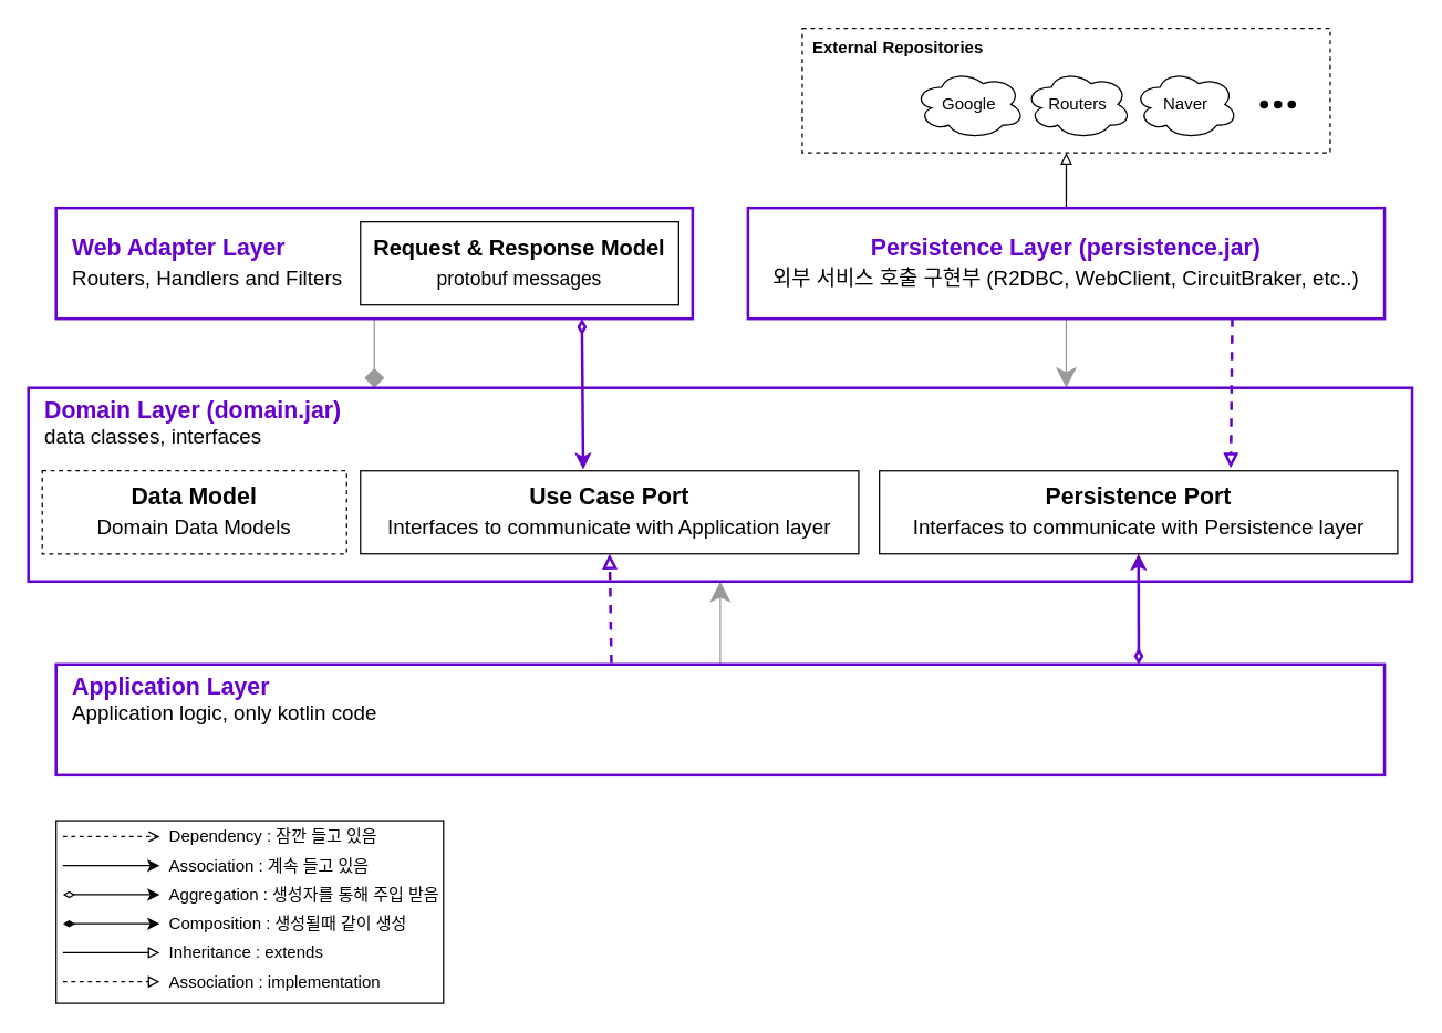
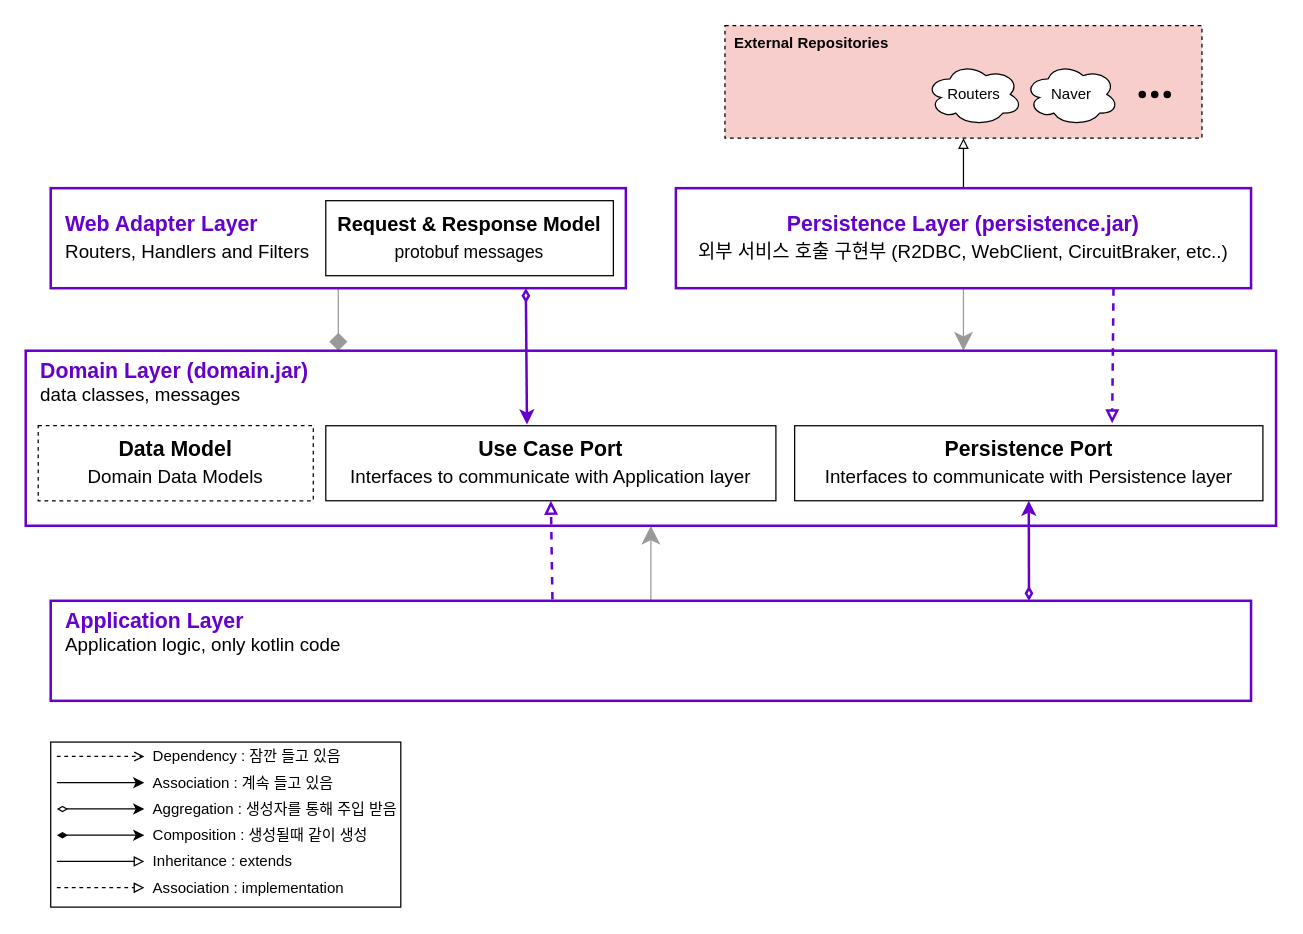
  <mxCell id="0" />
  <mxCell id="1" parent="0" />
  <mxCell id="2" style="edgeStyle=orthogonalEdgeStyle;rounded=0;orthogonalLoop=1;jettySize=auto;html=1;exitX=0.5;exitY=0;exitDx=0;exitDy=0;entryX=0.5;entryY=1;entryDx=0;entryDy=0;fontSize=15;endArrow=block;endFill=0;" edge="1" parent="1" source="4" target="18"><mxGeometry relative="1" as="geometry" /></mxCell>
  <mxCell id="3" style="edgeStyle=orthogonalEdgeStyle;rounded=0;orthogonalLoop=1;jettySize=auto;html=1;exitX=0.5;exitY=1;exitDx=0;exitDy=0;entryX=0.75;entryY=0;entryDx=0;entryDy=0;fontSize=14;fontColor=#000000;endArrow=classic;endFill=1;fillColor=#dae8fc;strokeColor=#999999;strokeWidth=1;endSize=12;" edge="1" parent="1" source="4" target="10"><mxGeometry relative="1" as="geometry" /></mxCell>
  <mxCell id="4" value="&lt;font color=&quot;#6600cc&quot;&gt;Persistence Layer (persistence.jar)&lt;/font&gt;&lt;br&gt;&lt;span style=&quot;font-size: 15px; font-weight: 400;&quot;&gt;외부 서비스 호출 구현부 (R2DBC, WebClient,&amp;nbsp;&lt;/span&gt;&lt;span style=&quot;font-size: 15px; font-weight: 400;&quot;&gt;CircuitBraker,&amp;nbsp;&lt;/span&gt;&lt;span style=&quot;font-size: 15px; font-weight: 400;&quot;&gt;etc..)&lt;/span&gt;" style="rounded=0;whiteSpace=wrap;html=1;verticalAlign=middle;align=center;fontStyle=1;spacingLeft=0;fontSize=17;strokeColor=#6600CC;strokeWidth=2;" vertex="1" parent="1"><mxGeometry x="540" y="150" width="460" height="80" as="geometry" /></mxCell>
  <mxCell id="5" style="edgeStyle=orthogonalEdgeStyle;rounded=0;orthogonalLoop=1;jettySize=auto;html=1;exitX=0.5;exitY=0;exitDx=0;exitDy=0;entryX=0.5;entryY=1;entryDx=0;entryDy=0;fontSize=15;endArrow=classic;endFill=1;fillColor=#dae8fc;strokeColor=#999999;strokeWidth=1;endSize=12;" edge="1" parent="1" source="6" target="10"><mxGeometry relative="1" as="geometry" /></mxCell>
  <mxCell id="6" value="&lt;font color=&quot;#6600cc&quot; style=&quot;font-size: 17px;&quot;&gt;Application Layer&lt;/font&gt;&lt;br&gt;&lt;span style=&quot;font-weight: normal;&quot;&gt;&lt;font style=&quot;font-size: 15px;&quot;&gt;Application logic, only kotlin code&lt;/font&gt;&lt;/span&gt;" style="rounded=0;whiteSpace=wrap;html=1;verticalAlign=top;align=left;fontStyle=1;spacingLeft=10;strokeColor=#6600CC;strokeWidth=2;" vertex="1" parent="1"><mxGeometry x="40" y="480" width="960" height="80" as="geometry" /></mxCell>
  <mxCell id="7" style="edgeStyle=orthogonalEdgeStyle;rounded=0;orthogonalLoop=1;jettySize=auto;html=1;exitX=0.5;exitY=1;exitDx=0;exitDy=0;entryX=0.25;entryY=0;entryDx=0;entryDy=0;fontSize=14;fontColor=#000000;endArrow=diamond;endFill=1;fillColor=#dae8fc;strokeColor=#999999;strokeWidth=1;endSize=12;" edge="1" parent="1" source="8" target="10"><mxGeometry relative="1" as="geometry" /></mxCell>
  <mxCell id="8" value="&lt;font color=&quot;#6600cc&quot;&gt;Web Adapter Layer&lt;/font&gt;&lt;br&gt;&lt;span style=&quot;font-size: 15px; font-weight: 400;&quot;&gt;Routers, Handlers and Filters&lt;/span&gt;" style="rounded=0;whiteSpace=wrap;html=1;verticalAlign=middle;align=left;fontStyle=1;spacingLeft=10;fontSize=17;strokeColor=#6600CC;strokeWidth=2;" vertex="1" parent="1"><mxGeometry x="40" y="150" width="460" height="80" as="geometry" /></mxCell>
  <mxCell id="9" value="&lt;font style=&quot;font-size: 16px;&quot;&gt;Request &amp;amp; Response Model&lt;/font&gt;&lt;br&gt;&lt;span style=&quot;font-weight: 400;&quot;&gt;&lt;font style=&quot;font-size: 14px;&quot;&gt;protobuf&amp;nbsp;messages&lt;/font&gt;&lt;/span&gt;" style="rounded=0;whiteSpace=wrap;html=1;verticalAlign=middle;align=center;fontStyle=1;spacingLeft=0;fontSize=17;" vertex="1" parent="1"><mxGeometry x="260" y="160" width="230" height="60" as="geometry" /></mxCell>
- <mxCell id="10" value="&lt;font color=&quot;#6600cc&quot; style=&quot;font-size: 17px;&quot;&gt;Domain Layer (domain.jar)&lt;/font&gt;&lt;font style=&quot;font-size: 15px;&quot;&gt;&lt;font color=&quot;#6600cc&quot;&gt; &lt;/font&gt;&lt;br&gt;&lt;/font&gt;&lt;font style=&quot;font-weight: normal; font-size: 15px;&quot;&gt;data classes, interfaces&lt;/font&gt;" style="rounded=0;whiteSpace=wrap;html=1;verticalAlign=top;align=left;fontStyle=1;spacingLeft=10;strokeColor=#6600CC;strokeWidth=2;" vertex="1" parent="1"><mxGeometry x="20" y="280" width="1000" height="140" as="geometry" /></mxCell>
+ <mxCell id="10" value="&lt;font color=&quot;#6600cc&quot; style=&quot;font-size: 17px;&quot;&gt;Domain Layer (domain.jar)&lt;/font&gt;&lt;font style=&quot;font-size: 15px;&quot;&gt;&lt;font color=&quot;#6600cc&quot;&gt; &lt;/font&gt;&lt;br&gt;&lt;/font&gt;&lt;font style=&quot;font-weight: normal; font-size: 15px;&quot;&gt;data classes, messages&lt;/font&gt;" style="rounded=0;whiteSpace=wrap;html=1;verticalAlign=top;align=left;fontStyle=1;spacingLeft=10;strokeColor=#6600CC;strokeWidth=2;" vertex="1" parent="1"><mxGeometry x="20" y="280" width="1000" height="140" as="geometry" /></mxCell>
  <mxCell id="11" value="Data Model&lt;br&gt;&lt;span style=&quot;font-size: 15px; font-weight: 400;&quot;&gt;Domain Data Models&lt;/span&gt;" style="rounded=0;whiteSpace=wrap;html=1;verticalAlign=middle;align=center;fontStyle=1;spacingLeft=0;fontSize=17;dashed=1;" vertex="1" parent="1"><mxGeometry x="30" y="340" width="220" height="60" as="geometry" /></mxCell>
  <mxCell id="12" value="" style="edgeStyle=none;rounded=0;orthogonalLoop=1;jettySize=auto;html=1;exitX=0.5;exitY=1;exitDx=0;exitDy=0;fontSize=15;fontColor=#999999;strokeWidth=2;startArrow=classic;startFill=1;endArrow=diamondThin;endFill=0;fillColor=#f5f5f5;strokeColor=#6600CC;entryX=0.815;entryY=0;entryDx=0;entryDy=0;entryPerimeter=0;" edge="1" parent="1" source="14" target="6"><mxGeometry x="0.333" relative="1" as="geometry"><mxPoint x="701" y="480" as="targetPoint" /><mxPoint as="offset" /></mxGeometry></mxCell>
  <mxCell id="13" style="edgeStyle=none;rounded=0;orthogonalLoop=1;jettySize=auto;html=1;dashed=1;fontSize=15;fontColor=#999999;startArrow=none;startFill=0;endArrow=block;endFill=0;strokeWidth=2;fillColor=#f5f5f5;strokeColor=#6600CC;entryX=0.678;entryY=-0.033;entryDx=0;entryDy=0;entryPerimeter=0;" edge="1" parent="1" target="14"><mxGeometry relative="1" as="geometry"><mxPoint x="890" y="230" as="sourcePoint" /><mxPoint x="890" y="330" as="targetPoint" /></mxGeometry></mxCell>
  <mxCell id="14" value="Persistence Port&lt;br&gt;&lt;span style=&quot;font-size: 15px; font-weight: 400;&quot;&gt;Interfaces to communicate with Persistence layer&lt;/span&gt;" style="rounded=0;whiteSpace=wrap;html=1;verticalAlign=middle;align=center;fontStyle=1;spacingLeft=0;fontSize=17;" vertex="1" parent="1"><mxGeometry x="635" y="340" width="374.5" height="60" as="geometry" /></mxCell>
  <mxCell id="15" value="" style="edgeStyle=none;rounded=0;orthogonalLoop=1;jettySize=auto;html=1;dashed=1;fontSize=15;strokeWidth=2;fillColor=#f5f5f5;strokeColor=#6600CC;entryX=0.5;entryY=1;entryDx=0;entryDy=0;endArrow=block;endFill=0;exitX=0.418;exitY=-0.012;exitDx=0;exitDy=0;exitPerimeter=0;" edge="1" parent="1" source="6" target="16"><mxGeometry x="0.236" relative="1" as="geometry"><mxPoint as="offset" /><mxPoint x="440" y="478" as="sourcePoint" /></mxGeometry></mxCell>
  <mxCell id="16" value="Use Case Port&lt;br&gt;&lt;span style=&quot;font-size: 15px; font-weight: 400;&quot;&gt;Interfaces to communicate with Application layer&lt;/span&gt;" style="rounded=0;whiteSpace=wrap;html=1;verticalAlign=middle;align=center;fontStyle=1;spacingLeft=0;fontSize=17;" vertex="1" parent="1"><mxGeometry x="260" y="340" width="360" height="60" as="geometry" /></mxCell>
  <mxCell id="17" style="rounded=0;orthogonalLoop=1;jettySize=auto;html=1;entryX=0.447;entryY=-0.017;entryDx=0;entryDy=0;fillColor=#f5f5f5;strokeColor=#6600CC;startArrow=diamondThin;startFill=0;strokeWidth=2;entryPerimeter=0;" edge="1" parent="1" target="16"><mxGeometry relative="1" as="geometry"><mxPoint x="420" y="230" as="sourcePoint" /></mxGeometry></mxCell>
- <mxCell id="18" value="External Repositories" style="rounded=0;whiteSpace=wrap;html=1;verticalAlign=top;align=left;fontStyle=1;spacingLeft=6;dashed=1;" vertex="1" parent="1"><mxGeometry x="579.25" y="20" width="381.5" height="90" as="geometry" /></mxCell>
- <mxCell id="19" value="Google" style="ellipse;shape=cloud;whiteSpace=wrap;html=1;" vertex="1" parent="1"><mxGeometry x="660" y="50" width="80" height="50" as="geometry" /></mxCell>
+ <mxCell id="18" value="External Repositories" style="rounded=0;whiteSpace=wrap;html=1;verticalAlign=top;align=left;fontStyle=1;spacingLeft=6;dashed=1;fillColor=#f8cecc;" vertex="1" parent="1"><mxGeometry x="579.25" y="20" width="381.5" height="90" as="geometry" /></mxCell>
  <mxCell id="20" value="Routers" style="ellipse;shape=cloud;whiteSpace=wrap;html=1;" vertex="1" parent="1"><mxGeometry x="740" y="50" width="77" height="50" as="geometry" /></mxCell>
  <mxCell id="21" value="Naver" style="ellipse;shape=cloud;whiteSpace=wrap;html=1;" vertex="1" parent="1"><mxGeometry x="819" y="50" width="75" height="50" as="geometry" /></mxCell>
  <mxCell id="22" value="" style="group" vertex="1" connectable="0" parent="1"><mxGeometry x="893" y="55" width="60" height="40" as="geometry" /></mxCell>
  <mxCell id="23" value="" style="shape=waypoint;sketch=0;fillStyle=solid;size=6;pointerEvents=1;points=[];fillColor=none;resizable=0;rotatable=0;perimeter=centerPerimeter;snapToPoint=1;" vertex="1" parent="22"><mxGeometry width="40" height="40" as="geometry" /></mxCell>
  <mxCell id="24" value="" style="shape=waypoint;sketch=0;fillStyle=solid;size=6;pointerEvents=1;points=[];fillColor=none;resizable=0;rotatable=0;perimeter=centerPerimeter;snapToPoint=1;" vertex="1" parent="22"><mxGeometry x="10" width="40" height="40" as="geometry" /></mxCell>
  <mxCell id="25" value="" style="shape=waypoint;sketch=0;fillStyle=solid;size=6;pointerEvents=1;points=[];fillColor=none;resizable=0;rotatable=0;perimeter=centerPerimeter;snapToPoint=1;" vertex="1" parent="22"><mxGeometry x="20" width="40" height="40" as="geometry" /></mxCell>
  <mxCell id="26" value="" style="group" vertex="1" connectable="0" parent="1"><mxGeometry x="40" y="590" width="290" height="135" as="geometry" /></mxCell>
  <mxCell id="27" value="" style="endArrow=open;html=1;rounded=0;strokeWidth=1;dashed=1;endFill=0;" edge="1" parent="26"><mxGeometry width="50" height="50" relative="1" as="geometry"><mxPoint x="4.92" y="14.5" as="sourcePoint" /><mxPoint x="74.92" y="14.5" as="targetPoint" /></mxGeometry></mxCell>
  <mxCell id="28" value="" style="endArrow=classic;html=1;rounded=0;strokeWidth=1;endFill=1;" edge="1" parent="26"><mxGeometry width="50" height="50" relative="1" as="geometry"><mxPoint x="4.92" y="35.5" as="sourcePoint" /><mxPoint x="74.92" y="35.5" as="targetPoint" /></mxGeometry></mxCell>
  <mxCell id="29" value="" style="endArrow=classic;html=1;rounded=0;strokeWidth=1;startArrow=diamondThin;startFill=0;" edge="1" parent="26"><mxGeometry width="50" height="50" relative="1" as="geometry"><mxPoint x="4.92" y="56.5" as="sourcePoint" /><mxPoint x="74.92" y="56.5" as="targetPoint" /></mxGeometry></mxCell>
  <mxCell id="30" value="" style="endArrow=classic;html=1;rounded=0;strokeWidth=1;startArrow=diamondThin;startFill=1;" edge="1" parent="26"><mxGeometry width="50" height="50" relative="1" as="geometry"><mxPoint x="4.92" y="77.5" as="sourcePoint" /><mxPoint x="74.92" y="77.5" as="targetPoint" /></mxGeometry></mxCell>
  <mxCell id="31" value="" style="endArrow=block;html=1;rounded=0;strokeWidth=1;endFill=0;" edge="1" parent="26"><mxGeometry width="50" height="50" relative="1" as="geometry"><mxPoint x="4.92" y="98.5" as="sourcePoint" /><mxPoint x="74.92" y="98.5" as="targetPoint" /></mxGeometry></mxCell>
  <mxCell id="32" value="" style="endArrow=block;html=1;rounded=0;strokeWidth=1;endFill=0;dashed=1;" edge="1" parent="26"><mxGeometry width="50" height="50" relative="1" as="geometry"><mxPoint x="4.92" y="119.5" as="sourcePoint" /><mxPoint x="74.92" y="119.5" as="targetPoint" /></mxGeometry></mxCell>
  <mxCell id="33" value="Dependency : 잠깐 들고 있음" style="text;html=1;align=left;verticalAlign=middle;resizable=0;points=[];autosize=1;strokeColor=none;fillColor=none;" vertex="1" parent="26"><mxGeometry x="80" width="170" height="30" as="geometry" /></mxCell>
  <mxCell id="34" value="Association : 계속 들고 있음" style="text;html=1;align=left;verticalAlign=middle;resizable=0;points=[];autosize=1;strokeColor=none;fillColor=none;" vertex="1" parent="26"><mxGeometry x="80" y="21" width="160" height="30" as="geometry" /></mxCell>
  <mxCell id="35" value="Aggregation : 생성자를 통해 주입 받음" style="text;html=1;align=left;verticalAlign=middle;resizable=0;points=[];autosize=1;strokeColor=none;fillColor=none;" vertex="1" parent="26"><mxGeometry x="80" y="42" width="210" height="30" as="geometry" /></mxCell>
  <mxCell id="36" value="Composition : 생성될때 같이 생성" style="text;html=1;align=left;verticalAlign=middle;resizable=0;points=[];autosize=1;strokeColor=none;fillColor=none;" vertex="1" parent="26"><mxGeometry x="80" y="63" width="190" height="30" as="geometry" /></mxCell>
  <mxCell id="37" value="Inheritance : extends" style="text;html=1;align=left;verticalAlign=middle;resizable=0;points=[];autosize=1;strokeColor=none;fillColor=none;" vertex="1" parent="26"><mxGeometry x="80" y="84" width="130" height="30" as="geometry" /></mxCell>
  <mxCell id="38" value="Association : implementation" style="text;html=1;align=left;verticalAlign=middle;resizable=0;points=[];autosize=1;strokeColor=none;fillColor=none;" vertex="1" parent="26"><mxGeometry x="80" y="105" width="170" height="30" as="geometry" /></mxCell>
  <mxCell id="39" value="" style="rounded=0;whiteSpace=wrap;html=1;fillColor=none;" vertex="1" parent="26"><mxGeometry y="3" width="280" height="132" as="geometry" /></mxCell>
